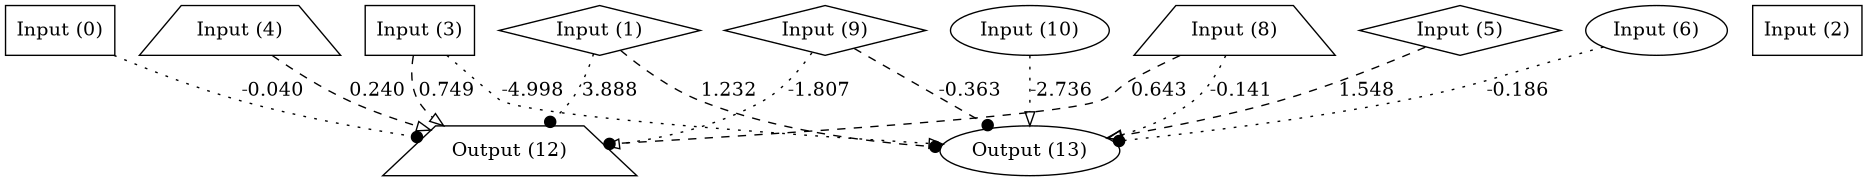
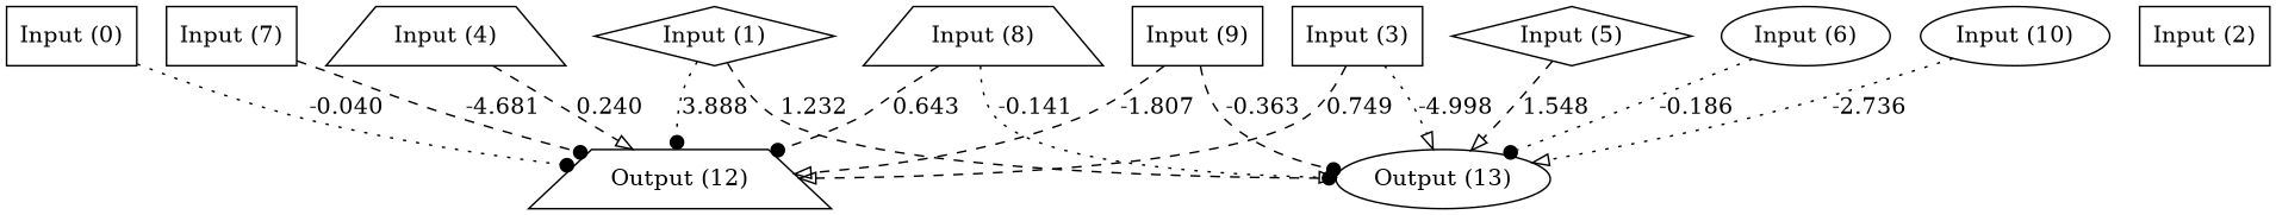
  digraph {
    node [shape=box]
    edge [arrowhead=dot style=dotted]
    n1 [label="Input (0)"]
    n2 [label="Input (1)" shape=diamond]
    n3 [label="Input (2)"]
    n4 [label="Input (3)"]
    n5 [label="Input (4)" shape=trapezium]
    n6 [label="Input (5)" shape=diamond]
    n7 [label="Input (6)" shape=ellipse]
+   n8 [label="Input (7)"]
    n9 [label="Input (8)" shape=trapezium]
-   n10 [label="Input (9)" shape=diamond]
+   n10 [label="Input (9)"]
    n11 [label="Input (10)" shape=ellipse]
    n12 [label="Output (12)" shape=trapezium]
    n13 [label="Output (13)" shape=ellipse]
    subgraph sub_1 {
      rank=same
      n1
      n2
      n3
      n4
      n5
      n6
      n7
+     n8
      n9
      n10
      n11
    }
    subgraph sub_2 {
      rank=same
      n12
      n13
    }
    n1 -> n12 [label=-0.040]
    n2 -> n12 [label=3.888]
    n2 -> n13 [label=1.232 style=dashed]
    n4 -> n12 [arrowhead=onormal label=0.749 style=dashed]
    n4 -> n13 [arrowhead=onormal label=-4.998]
    n5 -> n12 [arrowhead=onormal label=0.240 style=dashed]
    n6 -> n13 [arrowhead=onormal label=1.548 style=dashed]
    n7 -> n13 [label=-0.186]
+   n8 -> n12 [label=-4.681 style=dashed]
    n9 -> n12 [label=0.643 style=dashed]
    n9 -> n13 [arrowhead=onormal label=-0.141]
-   n10 -> n12 [arrowhead=onormal label=-1.807]
+   n10 -> n12 [arrowhead=onormal label=-1.807 style=dashed]
    n10 -> n13 [label=-0.363 style=dashed]
    n11 -> n13 [arrowhead=onormal label=-2.736]
  }
